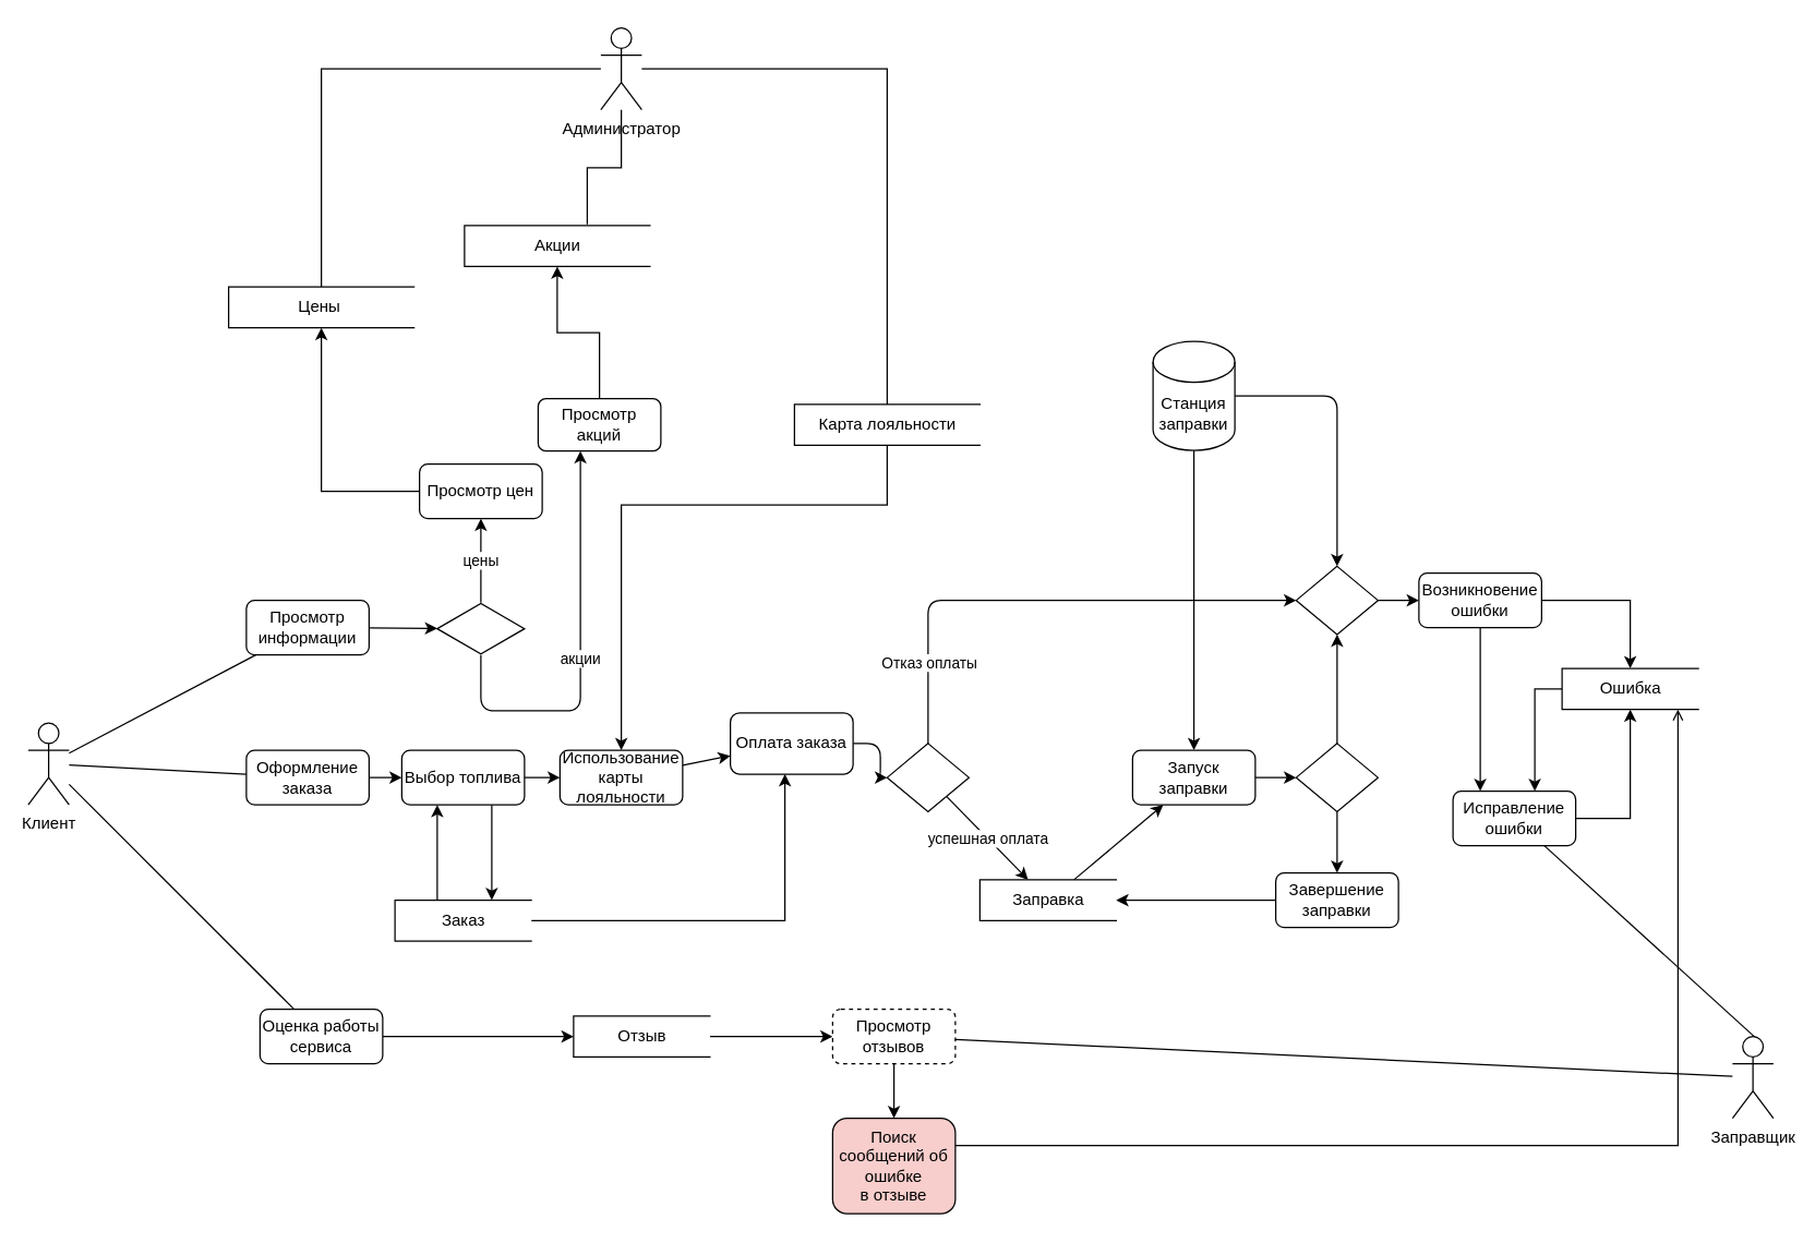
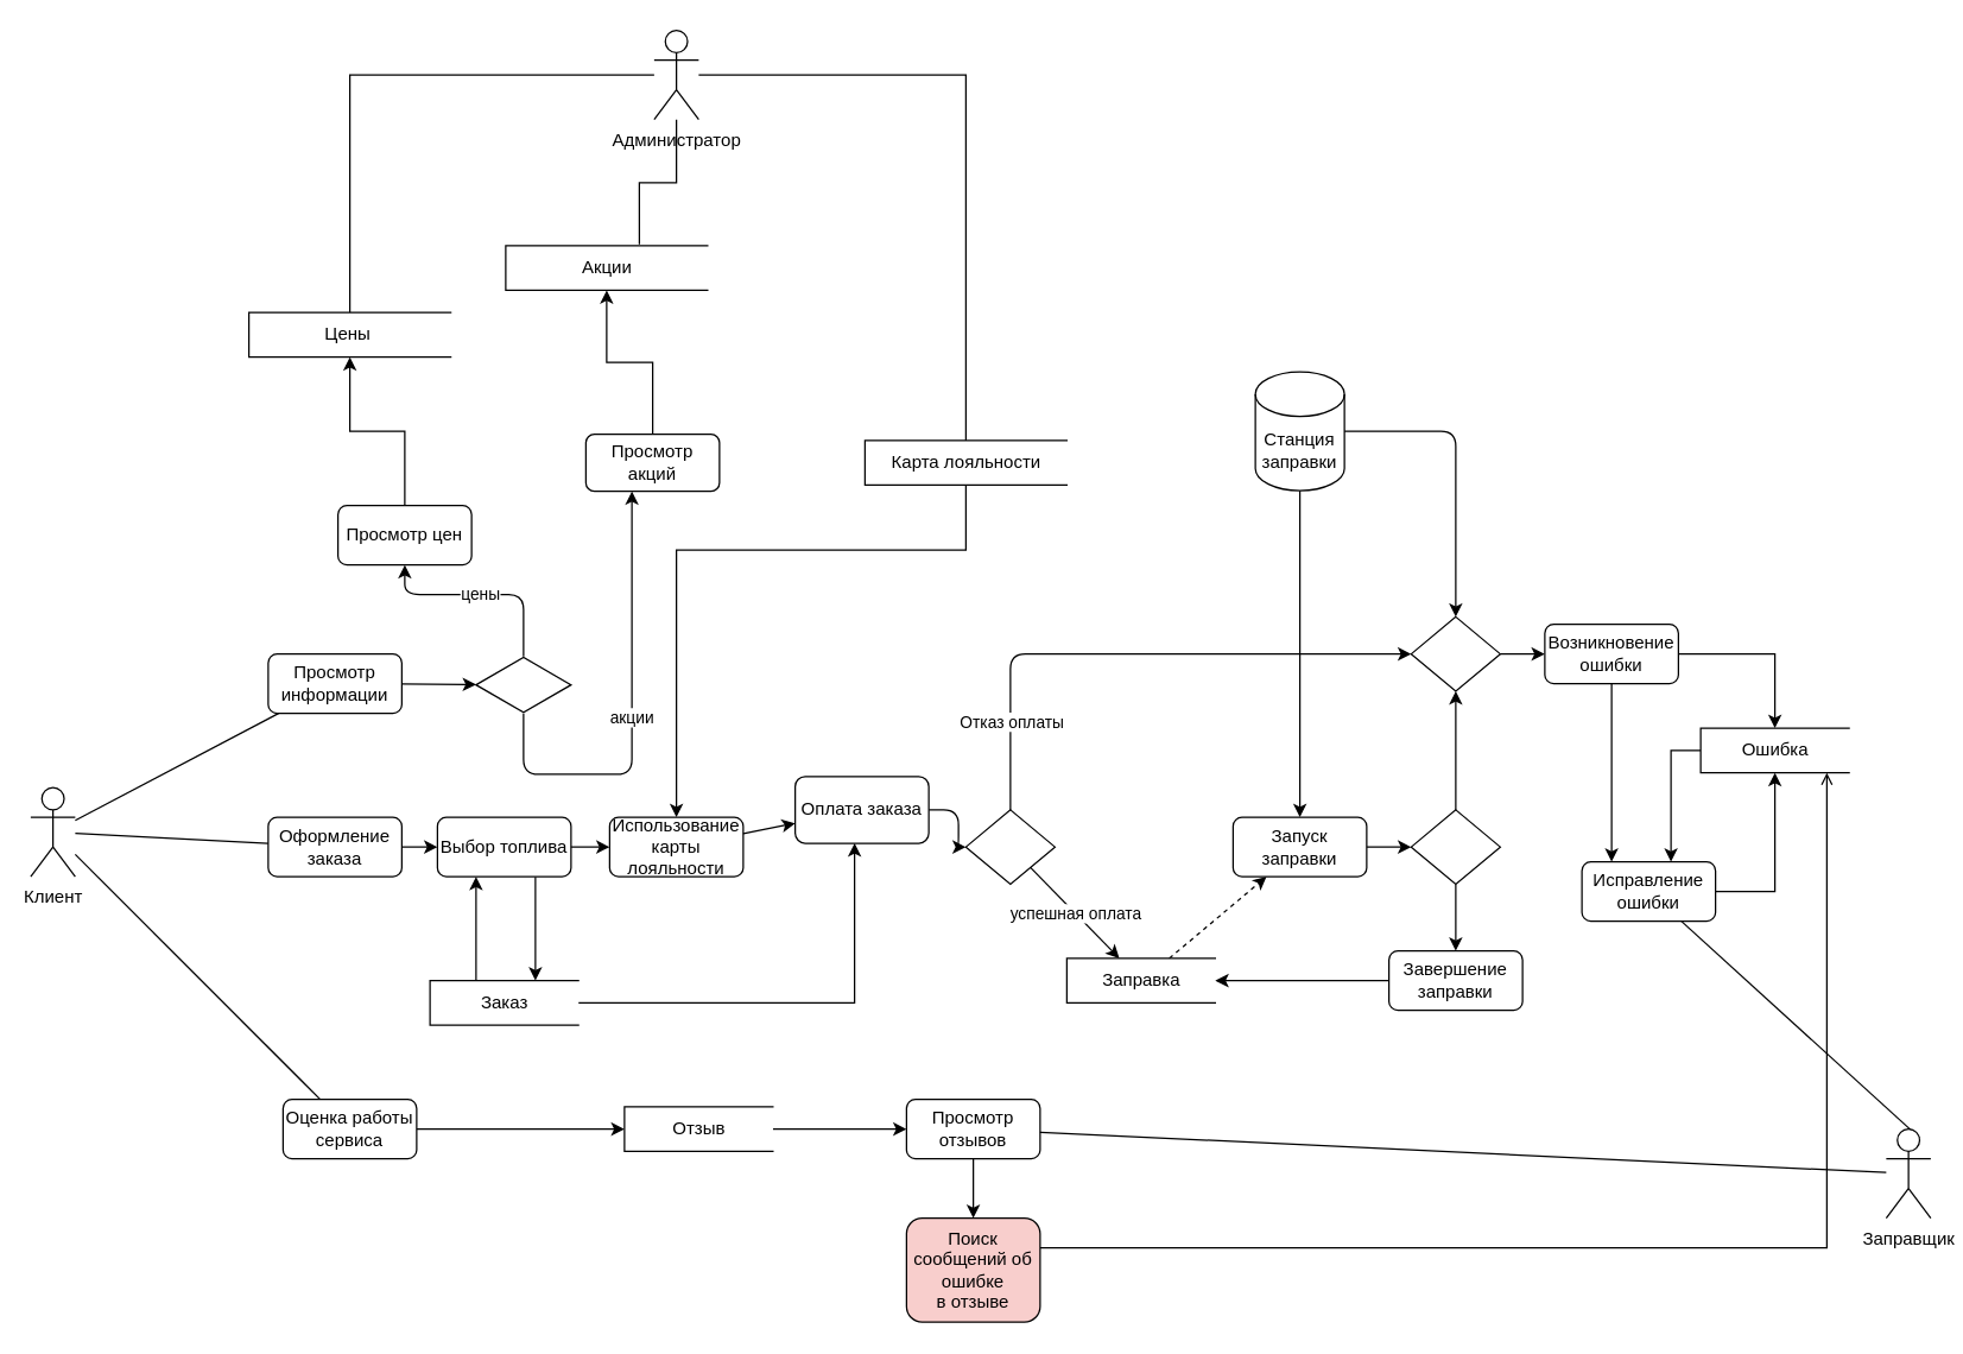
  <mxCell id="0" />
  <mxCell id="1" parent="0" />
  <mxCell id="2" value="Клиент" style="shape=umlActor;verticalLabelPosition=bottom;verticalAlign=top;html=1;outlineConnect=0;rounded=1;" parent="1" vertex="1"><mxGeometry x="20" y="530" width="30" height="60" as="geometry" /></mxCell>
  <mxCell id="3" value="Просмотр информации" style="whiteSpace=wrap;html=1;rounded=1;" parent="1" vertex="1"><mxGeometry x="180" y="440" width="90" height="40" as="geometry" /></mxCell>
  <mxCell id="4" style="edgeStyle=none;orthogonalLoop=1;jettySize=auto;html=1;" parent="1" source="5" target="41" edge="1"><mxGeometry relative="1" as="geometry" /></mxCell>
  <mxCell id="5" value="Оценка работы сервиса" style="whiteSpace=wrap;html=1;rounded=1;" parent="1" vertex="1"><mxGeometry x="190" y="740" width="90" height="40" as="geometry" /></mxCell>
  <mxCell id="6" value="Оформление заказа" style="whiteSpace=wrap;html=1;rounded=1;" parent="1" vertex="1"><mxGeometry x="180" y="550" width="90" height="40" as="geometry" /></mxCell>
  <mxCell id="7" value="" style="endArrow=none;html=1;endFill=0;" parent="1" source="2" target="3" edge="1"><mxGeometry width="50" height="50" relative="1" as="geometry"><mxPoint x="370" y="580" as="sourcePoint" /><mxPoint x="420" y="530" as="targetPoint" /></mxGeometry></mxCell>
  <mxCell id="8" value="" style="endArrow=none;html=1;endFill=0;" parent="1" source="2" target="6" edge="1"><mxGeometry width="50" height="50" relative="1" as="geometry"><mxPoint x="370" y="580" as="sourcePoint" /><mxPoint x="420" y="530" as="targetPoint" /></mxGeometry></mxCell>
  <mxCell id="9" value="" style="endArrow=none;html=1;endFill=0;" parent="1" source="2" target="5" edge="1"><mxGeometry width="50" height="50" relative="1" as="geometry"><mxPoint x="370" y="580" as="sourcePoint" /><mxPoint x="420" y="530" as="targetPoint" /></mxGeometry></mxCell>
  <mxCell id="10" value="цены" style="edgeStyle=orthogonalEdgeStyle;orthogonalLoop=1;jettySize=auto;html=1;" parent="1" source="11" target="16" edge="1"><mxGeometry relative="1" as="geometry"><Array as="points"><mxPoint x="352" y="400" /></Array></mxGeometry></mxCell>
  <mxCell id="11" value="" style="html=1;whiteSpace=wrap;aspect=fixed;shape=isoRectangle;rounded=1;sketch=0;shadow=0;" parent="1" vertex="1"><mxGeometry x="320" y="441.6" width="64" height="38.4" as="geometry" /></mxCell>
  <mxCell id="12" value="" style="endArrow=classic;html=1;" parent="1" source="3" target="11" edge="1"><mxGeometry width="50" height="50" relative="1" as="geometry"><mxPoint x="360" y="580" as="sourcePoint" /><mxPoint x="320" y="460" as="targetPoint" /></mxGeometry></mxCell>
  <mxCell id="13" style="edgeStyle=orthogonalEdgeStyle;rounded=0;sketch=0;orthogonalLoop=1;jettySize=auto;html=1;shadow=0;endArrow=classic;endFill=1;" parent="1" source="14" target="71" edge="1"><mxGeometry relative="1" as="geometry" /></mxCell>
  <mxCell id="14" value="Просмотр акций" style="whiteSpace=wrap;html=1;rounded=1;" parent="1" vertex="1"><mxGeometry x="394" y="292" width="90" height="38.4" as="geometry" /></mxCell>
  <mxCell id="15" style="edgeStyle=orthogonalEdgeStyle;rounded=0;sketch=0;orthogonalLoop=1;jettySize=auto;html=1;entryX=0.5;entryY=1;entryDx=0;entryDy=0;shadow=0;endArrow=classic;endFill=1;" parent="1" source="16" target="70" edge="1"><mxGeometry relative="1" as="geometry" /></mxCell>
- <mxCell id="16" value="Просмотр цен" style="whiteSpace=wrap;html=1;rounded=1;" parent="1" vertex="1"><mxGeometry x="307" y="340" width="90" height="40" as="geometry" /></mxCell>
+ <mxCell id="16" value="Просмотр цен" style="whiteSpace=wrap;html=1;rounded=1;" parent="1" vertex="1"><mxGeometry x="227" y="340" width="90" height="40" as="geometry" /></mxCell>
  <mxCell id="17" value="акции" style="endArrow=classic;html=1;edgeStyle=orthogonalEdgeStyle;" parent="1" source="11" target="14" edge="1"><mxGeometry width="50" height="50" relative="1" as="geometry"><mxPoint x="360" y="590" as="sourcePoint" /><mxPoint x="410" y="540" as="targetPoint" /><Array as="points"><mxPoint x="352" y="521" /><mxPoint x="425" y="521" /></Array></mxGeometry></mxCell>
  <mxCell id="18" value="успешная оплата" style="edgeStyle=none;orthogonalLoop=1;jettySize=auto;html=1;" parent="1" source="54" target="49" edge="1"><mxGeometry relative="1" as="geometry" /></mxCell>
  <mxCell id="19" style="edgeStyle=orthogonalEdgeStyle;orthogonalLoop=1;jettySize=auto;html=1;entryX=0;entryY=0.5;entryDx=0;entryDy=0;" parent="1" source="20" target="54" edge="1"><mxGeometry relative="1" as="geometry" /></mxCell>
  <mxCell id="20" value="Оплата заказа" style="whiteSpace=wrap;html=1;rounded=1;" parent="1" vertex="1"><mxGeometry x="535" y="522.5" width="90" height="45" as="geometry" /></mxCell>
  <mxCell id="21" value="Использование карты лояльности" style="whiteSpace=wrap;html=1;rounded=1;" parent="1" vertex="1"><mxGeometry x="410" y="550" width="90" height="40" as="geometry" /></mxCell>
  <mxCell id="22" style="edgeStyle=orthogonalEdgeStyle;orthogonalLoop=1;jettySize=auto;html=1;" parent="1" source="23" target="47" edge="1"><mxGeometry relative="1" as="geometry"><Array as="points"><mxPoint x="360" y="630" /><mxPoint x="360" y="630" /></Array></mxGeometry></mxCell>
  <mxCell id="23" value="Выбор топлива" style="whiteSpace=wrap;html=1;rounded=1;" parent="1" vertex="1"><mxGeometry x="294" y="550" width="90" height="40" as="geometry" /></mxCell>
  <mxCell id="24" value="" style="endArrow=classic;html=1;" parent="1" source="6" target="23" edge="1"><mxGeometry width="50" height="50" relative="1" as="geometry"><mxPoint x="410" y="580" as="sourcePoint" /><mxPoint x="320" y="570" as="targetPoint" /><Array as="points" /></mxGeometry></mxCell>
  <mxCell id="25" value="" style="endArrow=classic;html=1;" parent="1" source="23" target="21" edge="1"><mxGeometry width="50" height="50" relative="1" as="geometry"><mxPoint x="410" y="580" as="sourcePoint" /><mxPoint x="460" y="530" as="targetPoint" /></mxGeometry></mxCell>
  <mxCell id="26" value="" style="endArrow=classic;html=1;" parent="1" source="21" target="20" edge="1"><mxGeometry width="50" height="50" relative="1" as="geometry"><mxPoint x="410" y="580" as="sourcePoint" /><mxPoint x="460" y="530" as="targetPoint" /></mxGeometry></mxCell>
  <mxCell id="27" value="Станция заправки" style="shape=cylinder3;whiteSpace=wrap;html=1;boundedLbl=1;backgroundOutline=1;size=15;rounded=1;" parent="1" vertex="1"><mxGeometry x="845" y="250" width="60" height="80" as="geometry" /></mxCell>
  <mxCell id="28" style="orthogonalLoop=1;jettySize=auto;html=1;endArrow=none;endFill=0;exitX=0.75;exitY=0.1;exitDx=0;exitDy=0;exitPerimeter=0;" parent="1" source="29" target="39" edge="1"><mxGeometry relative="1" as="geometry"><mxPoint x="1079" y="710" as="targetPoint" /><mxPoint x="936.143" y="680" as="sourcePoint" /></mxGeometry></mxCell>
  <mxCell id="29" value="Заправщик" style="shape=umlActor;verticalLabelPosition=bottom;verticalAlign=top;html=1;outlineConnect=0;rounded=1;" parent="1" vertex="1"><mxGeometry x="1270" y="760" width="30" height="60" as="geometry" /></mxCell>
  <mxCell id="30" style="edgeStyle=orthogonalEdgeStyle;rounded=1;orthogonalLoop=1;jettySize=auto;html=1;" parent="1" source="65" target="61" edge="1"><mxGeometry relative="1" as="geometry"><mxPoint x="950" y="570" as="sourcePoint" /><Array as="points" /></mxGeometry></mxCell>
  <mxCell id="31" style="edgeStyle=orthogonalEdgeStyle;rounded=1;orthogonalLoop=1;jettySize=auto;html=1;" parent="1" source="32" target="65" edge="1"><mxGeometry relative="1" as="geometry" /></mxCell>
  <mxCell id="32" value="Запуск заправки" style="whiteSpace=wrap;html=1;rounded=1;" parent="1" vertex="1"><mxGeometry x="830" y="550" width="90" height="40" as="geometry" /></mxCell>
  <mxCell id="33" value="" style="endArrow=classic;html=1;edgeStyle=orthogonalEdgeStyle;entryX=0.5;entryY=0;entryDx=0;entryDy=0;" parent="1" source="27" target="32" edge="1"><mxGeometry width="50" height="50" relative="1" as="geometry"><mxPoint x="830" y="340" as="sourcePoint" /><mxPoint x="769" y="550" as="targetPoint" /><Array as="points" /></mxGeometry></mxCell>
  <mxCell id="34" style="edgeStyle=orthogonalEdgeStyle;rounded=0;orthogonalLoop=1;jettySize=auto;html=1;" parent="1" source="35" target="51" edge="1"><mxGeometry relative="1" as="geometry" /></mxCell>
  <mxCell id="35" value="Возникновение ошибки" style="whiteSpace=wrap;html=1;rounded=1;" parent="1" vertex="1"><mxGeometry x="1040" y="420" width="90" height="40" as="geometry" /></mxCell>
  <mxCell id="36" value="" style="endArrow=classic;html=1;edgeStyle=orthogonalEdgeStyle;" parent="1" source="27" target="61" edge="1"><mxGeometry width="50" height="50" relative="1" as="geometry"><mxPoint x="864" y="380" as="sourcePoint" /><mxPoint x="884" y="410" as="targetPoint" /></mxGeometry></mxCell>
  <mxCell id="37" value="" style="endArrow=classic;html=1;edgeStyle=orthogonalEdgeStyle;" parent="1" source="35" target="39" edge="1"><mxGeometry width="50" height="50" relative="1" as="geometry"><mxPoint x="849" y="490" as="sourcePoint" /><mxPoint x="1029" y="501.6" as="targetPoint" /><Array as="points"><mxPoint x="1085" y="550" /><mxPoint x="1085" y="550" /></Array></mxGeometry></mxCell>
  <mxCell id="38" style="edgeStyle=orthogonalEdgeStyle;rounded=0;orthogonalLoop=1;jettySize=auto;html=1;" parent="1" source="39" target="51" edge="1"><mxGeometry relative="1" as="geometry"><Array as="points"><mxPoint x="1195" y="600" /></Array></mxGeometry></mxCell>
  <mxCell id="39" value="Исправление ошибки" style="whiteSpace=wrap;html=1;rounded=1;" parent="1" vertex="1"><mxGeometry x="1065" y="580" width="90" height="40" as="geometry" /></mxCell>
  <mxCell id="40" style="edgeStyle=none;orthogonalLoop=1;jettySize=auto;html=1;" parent="1" source="41" target="43" edge="1"><mxGeometry relative="1" as="geometry" /></mxCell>
  <mxCell id="41" value="Отзыв" style="html=1;dashed=0;whitespace=wrap;shape=partialRectangle;right=0;rounded=1;" parent="1" vertex="1"><mxGeometry x="420" y="745" width="100" height="30" as="geometry" /></mxCell>
  <mxCell id="42" style="edgeStyle=orthogonalEdgeStyle;rounded=0;orthogonalLoop=1;jettySize=auto;html=1;" parent="1" source="43" target="57" edge="1"><mxGeometry relative="1" as="geometry" /></mxCell>
- <mxCell id="43" value="Просмотр отзывов" style="whiteSpace=wrap;html=1;rounded=1;dashed=1;" parent="1" vertex="1"><mxGeometry x="610" y="740" width="90" height="40" as="geometry" /></mxCell>
+ <mxCell id="43" value="Просмотр отзывов" style="whiteSpace=wrap;html=1;rounded=1;" parent="1" vertex="1"><mxGeometry x="610" y="740" width="90" height="40" as="geometry" /></mxCell>
  <mxCell id="44" style="orthogonalLoop=1;jettySize=auto;html=1;endArrow=none;endFill=0;" parent="1" source="29" target="43" edge="1"><mxGeometry relative="1" as="geometry"><mxPoint x="810" y="700.909" as="sourcePoint" /><mxPoint x="730.714" y="600" as="targetPoint" /></mxGeometry></mxCell>
  <mxCell id="45" style="edgeStyle=orthogonalEdgeStyle;orthogonalLoop=1;jettySize=auto;html=1;" parent="1" source="47" target="23" edge="1"><mxGeometry relative="1" as="geometry"><Array as="points"><mxPoint x="320" y="630" /><mxPoint x="320" y="630" /></Array></mxGeometry></mxCell>
  <mxCell id="46" style="edgeStyle=orthogonalEdgeStyle;rounded=0;orthogonalLoop=1;jettySize=auto;html=1;" parent="1" source="47" target="20" edge="1"><mxGeometry relative="1" as="geometry"><Array as="points"><mxPoint x="575" y="675" /></Array></mxGeometry></mxCell>
  <mxCell id="47" value="Заказ" style="html=1;dashed=0;whitespace=wrap;shape=partialRectangle;right=0;rounded=1;" parent="1" vertex="1"><mxGeometry x="289" y="660" width="100" height="30" as="geometry" /></mxCell>
- <mxCell id="48" style="edgeStyle=none;orthogonalLoop=1;jettySize=auto;html=1;entryX=0.25;entryY=1;entryDx=0;entryDy=0;exitX=0.69;exitY=0;exitDx=0;exitDy=0;exitPerimeter=0;" parent="1" source="49" target="32" edge="1"><mxGeometry relative="1" as="geometry"><mxPoint x="670" y="620" as="sourcePoint" /></mxGeometry></mxCell>
+ <mxCell id="48" style="edgeStyle=none;orthogonalLoop=1;jettySize=auto;html=1;entryX=0.25;entryY=1;entryDx=0;entryDy=0;exitX=0.69;exitY=0;exitDx=0;exitDy=0;exitPerimeter=0;dashed=1;" parent="1" source="49" target="32" edge="1"><mxGeometry relative="1" as="geometry"><mxPoint x="670" y="620" as="sourcePoint" /></mxGeometry></mxCell>
  <mxCell id="49" value="Заправка" style="html=1;dashed=0;whitespace=wrap;shape=partialRectangle;right=0;rounded=1;" parent="1" vertex="1"><mxGeometry x="718" y="645" width="100" height="30" as="geometry" /></mxCell>
  <mxCell id="50" style="edgeStyle=orthogonalEdgeStyle;rounded=0;orthogonalLoop=1;jettySize=auto;html=1;" parent="1" source="51" target="39" edge="1"><mxGeometry relative="1" as="geometry"><Array as="points"><mxPoint x="1125" y="505" /></Array></mxGeometry></mxCell>
  <mxCell id="51" value="Ошибка" style="html=1;dashed=0;whitespace=wrap;shape=partialRectangle;right=0;rounded=1;" parent="1" vertex="1"><mxGeometry x="1145" y="490" width="100" height="30" as="geometry" /></mxCell>
  <mxCell id="52" style="edgeStyle=orthogonalEdgeStyle;orthogonalLoop=1;jettySize=auto;html=1;" parent="1" source="54" target="61" edge="1"><mxGeometry relative="1" as="geometry"><Array as="points"><mxPoint x="680" y="440" /></Array></mxGeometry></mxCell>
  <mxCell id="53" value="Отказ оплаты" style="edgeLabel;html=1;align=center;verticalAlign=middle;resizable=0;points=[];" parent="52" vertex="1" connectable="0"><mxGeometry x="-0.68" relative="1" as="geometry"><mxPoint as="offset" /></mxGeometry></mxCell>
  <mxCell id="54" value="" style="shape=rhombus;html=1;dashed=0;whitespace=wrap;perimeter=rhombusPerimeter;rounded=0;" parent="1" vertex="1"><mxGeometry x="650" y="545" width="60" height="50" as="geometry" /></mxCell>
  <mxCell id="55" style="edgeStyle=orthogonalEdgeStyle;orthogonalLoop=1;jettySize=auto;html=1;exitX=0.5;exitY=1;exitDx=0;exitDy=0;" parent="1" source="39" target="39" edge="1"><mxGeometry relative="1" as="geometry" /></mxCell>
  <mxCell id="56" style="edgeStyle=orthogonalEdgeStyle;rounded=0;orthogonalLoop=1;jettySize=auto;html=1;endArrow=open;" parent="1" source="57" target="51" edge="1"><mxGeometry relative="1" as="geometry"><Array as="points"><mxPoint x="1230" y="840" /></Array></mxGeometry></mxCell>
  <mxCell id="57" value="&lt;div&gt;Поиск сообщений об ошибке&lt;/div&gt;в отзыве" style="whiteSpace=wrap;html=1;rounded=1;fillColor=#f8cecc;" parent="1" vertex="1"><mxGeometry x="610" y="820" width="90" height="70" as="geometry" /></mxCell>
  <mxCell id="58" style="edgeStyle=orthogonalEdgeStyle;rounded=0;orthogonalLoop=1;jettySize=auto;html=1;" parent="1" source="59" target="21" edge="1"><mxGeometry relative="1" as="geometry"><Array as="points"><mxPoint x="650" y="370" /><mxPoint x="455" y="370" /></Array></mxGeometry></mxCell>
  <mxCell id="59" value="Карта лояльности" style="html=1;dashed=0;whitespace=wrap;shape=partialRectangle;right=0;rounded=1;" parent="1" vertex="1"><mxGeometry x="582" y="296.2" width="136" height="30" as="geometry" /></mxCell>
  <mxCell id="60" style="edgeStyle=orthogonalEdgeStyle;rounded=0;orthogonalLoop=1;jettySize=auto;html=1;" parent="1" source="61" target="35" edge="1"><mxGeometry relative="1" as="geometry" /></mxCell>
  <mxCell id="61" value="" style="shape=rhombus;html=1;dashed=0;whitespace=wrap;perimeter=rhombusPerimeter;rounded=0;" parent="1" vertex="1"><mxGeometry x="950" y="415" width="60" height="50" as="geometry" /></mxCell>
  <mxCell id="62" style="edgeStyle=orthogonalEdgeStyle;rounded=1;orthogonalLoop=1;jettySize=auto;html=1;" parent="1" source="63" target="49" edge="1"><mxGeometry relative="1" as="geometry" /></mxCell>
  <mxCell id="63" value="Завершение заправки" style="whiteSpace=wrap;html=1;rounded=1;" parent="1" vertex="1"><mxGeometry x="935" y="640" width="90" height="40" as="geometry" /></mxCell>
  <mxCell id="64" style="edgeStyle=orthogonalEdgeStyle;rounded=1;orthogonalLoop=1;jettySize=auto;html=1;" parent="1" source="65" target="63" edge="1"><mxGeometry relative="1" as="geometry" /></mxCell>
  <mxCell id="65" value="" style="shape=rhombus;html=1;dashed=0;whitespace=wrap;perimeter=rhombusPerimeter;rounded=0;" parent="1" vertex="1"><mxGeometry x="950" y="545" width="60" height="50" as="geometry" /></mxCell>
  <mxCell id="66" style="edgeStyle=orthogonalEdgeStyle;rounded=0;orthogonalLoop=1;jettySize=auto;html=1;endArrow=none;endFill=0;shadow=0;sketch=0;" parent="1" source="69" target="59" edge="1"><mxGeometry relative="1" as="geometry" /></mxCell>
  <mxCell id="67" style="edgeStyle=orthogonalEdgeStyle;rounded=0;sketch=0;orthogonalLoop=1;jettySize=auto;html=1;entryX=0.5;entryY=0;entryDx=0;entryDy=0;shadow=0;endArrow=none;endFill=0;" parent="1" source="69" target="70" edge="1"><mxGeometry relative="1" as="geometry" /></mxCell>
  <mxCell id="68" style="edgeStyle=orthogonalEdgeStyle;rounded=0;sketch=0;orthogonalLoop=1;jettySize=auto;html=1;entryX=0.662;entryY=-0.033;entryDx=0;entryDy=0;entryPerimeter=0;shadow=0;endArrow=none;endFill=0;" parent="1" source="69" target="71" edge="1"><mxGeometry relative="1" as="geometry" /></mxCell>
  <mxCell id="69" value="Администратор" style="shape=umlActor;verticalLabelPosition=bottom;verticalAlign=top;html=1;outlineConnect=0;rounded=1;" parent="1" vertex="1"><mxGeometry x="440" y="20" width="30" height="60" as="geometry" /></mxCell>
  <mxCell id="70" value="Цены&amp;nbsp;" style="html=1;dashed=0;whitespace=wrap;shape=partialRectangle;right=0;rounded=1;" parent="1" vertex="1"><mxGeometry x="167" y="210" width="136" height="30" as="geometry" /></mxCell>
  <mxCell id="71" value="Акции" style="html=1;dashed=0;whitespace=wrap;shape=partialRectangle;right=0;rounded=1;" parent="1" vertex="1"><mxGeometry x="340" y="165" width="136" height="30" as="geometry" /></mxCell>
